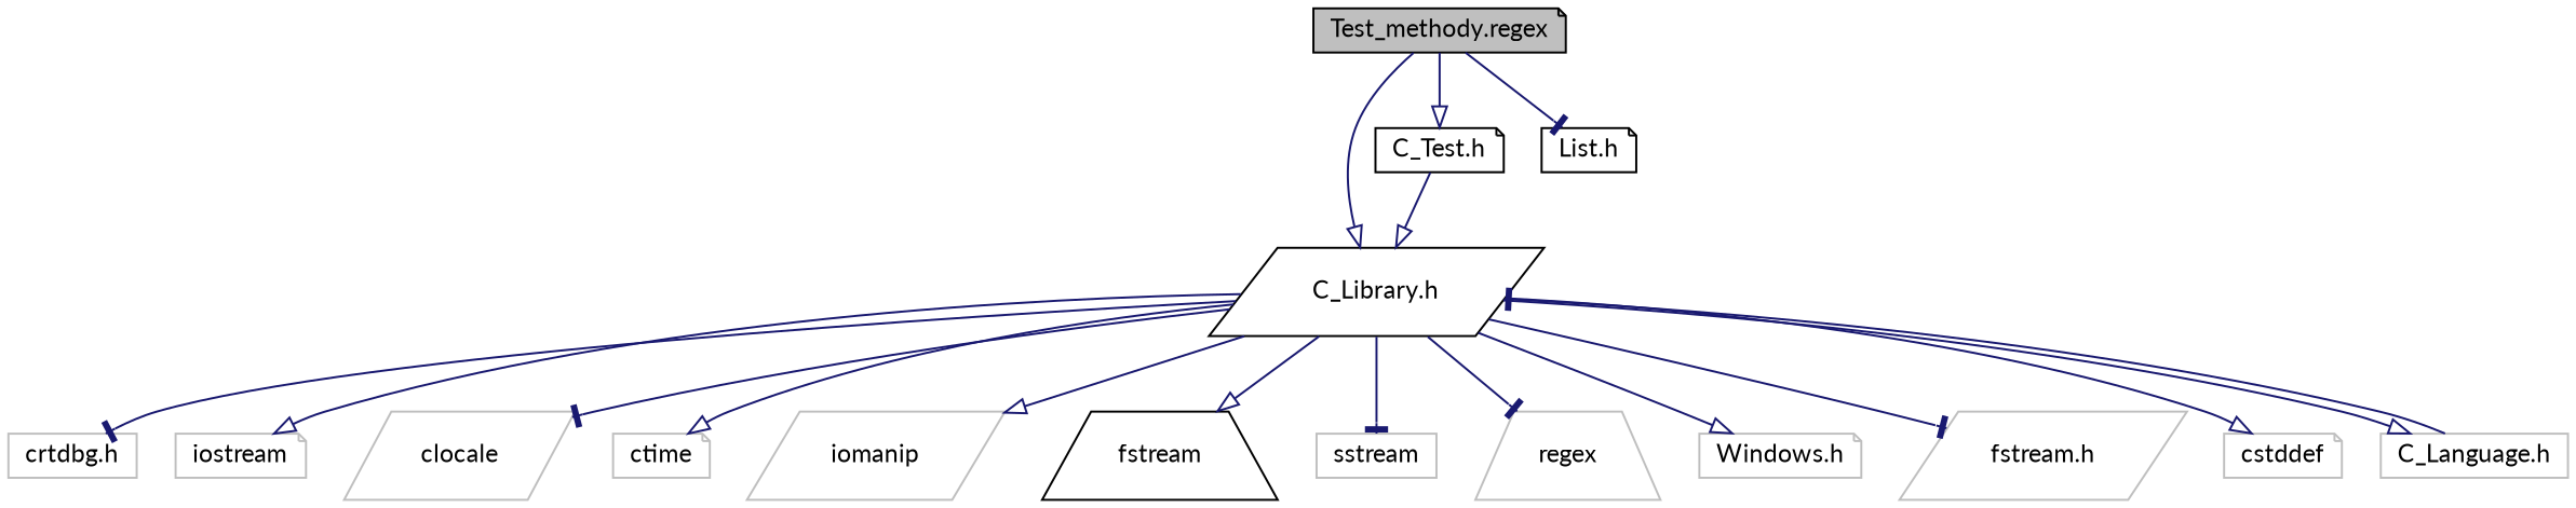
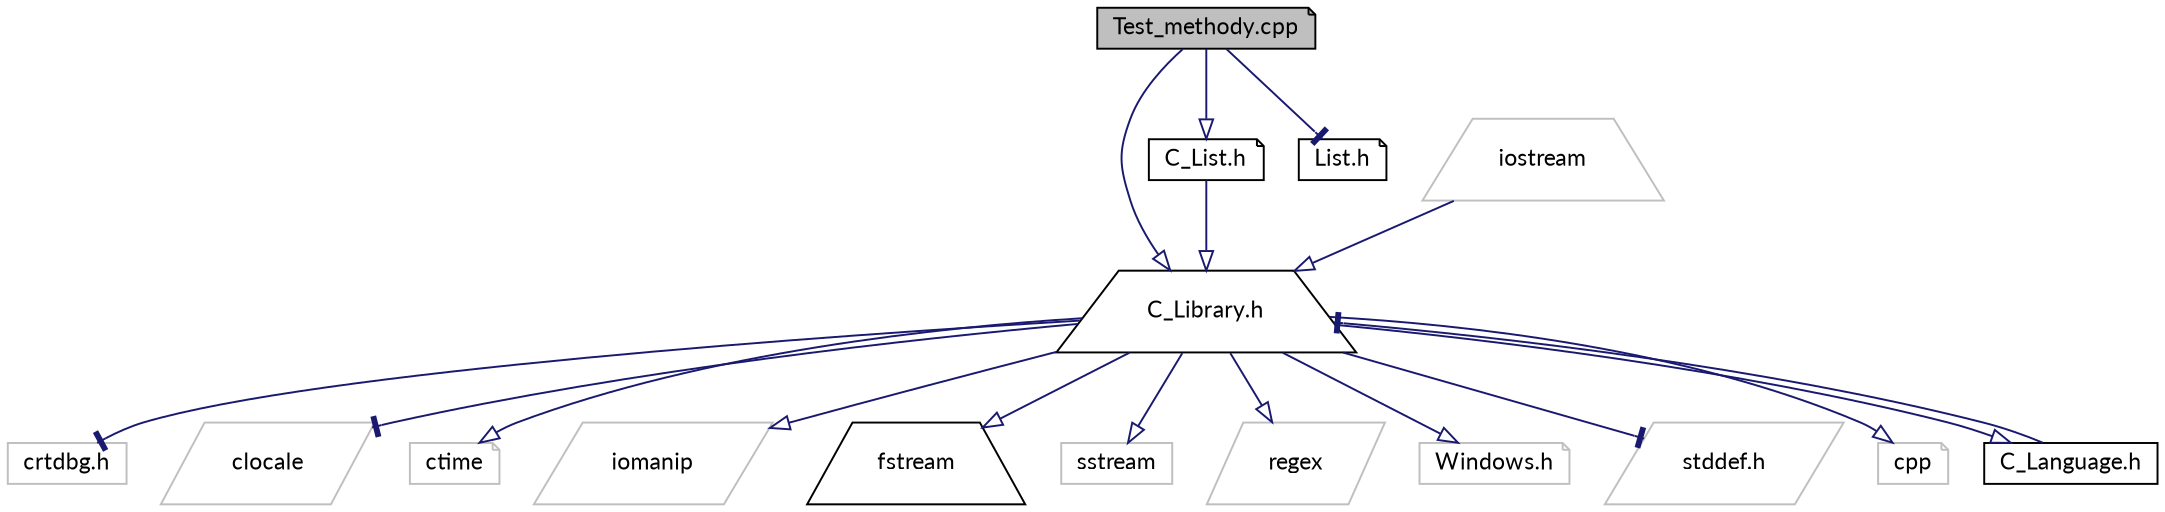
  digraph {
    fontname=Lato
    node [color=grey75 fillcolor=white fontname=Lato fontsize=12 shape=note style=filled]
    edge [arrowhead=onormal color=midnightblue fontname=Lato fontsize=12 labelfontname=Helvetica labelfontsize=12 style=solid]
-   n1 [color=black fillcolor=grey75 fontcolor=black height=0.2 label="Test_methody.regex" width=0.4]
-   n2 [color=black height=0.2 label="C_Library.h" shape=parallelogram width=0.4]
-   n3 [color=black height=0.2 label="C_Test.h" width=0.4]
+   n1 [color=black fillcolor=grey75 fontcolor=black height=0.2 label="Test_methody.cpp" width=0.4]
+   n2 [color=black height=0.2 label="C_Library.h" shape=trapezium width=0.4]
+   n3 [color=black height=0.2 label="C_List.h" width=0.4]
    n4 [color=black height=0.2 label="List.h" width=0.4]
    n5 [height=0.2 label="crtdbg.h" shape=box width=0.4]
-   n6 [height=0.2 label=iostream width=0.4]
+   n6 [height=0.2 label=iostream shape=trapezium width=0.4]
    n7 [height=0.2 label=clocale shape=parallelogram width=0.4]
    n8 [height=0.2 label=ctime width=0.4]
    n9 [height=0.2 label=iomanip shape=parallelogram width=0.4]
    n10 [color=black height=0.2 label=fstream shape=trapezium width=0.4]
    n11 [height=0.2 label=sstream shape=box width=0.4]
-   n12 [height=0.2 label=regex shape=trapezium width=0.4]
+   n12 [height=0.2 label=regex shape=parallelogram width=0.4]
    n13 [height=0.2 label="Windows.h" width=0.4]
-   n14 [height=0.2 label="fstream.h" shape=parallelogram width=0.4]
-   n15 [height=0.2 label=cstddef width=0.4]
-   n16 [height=0.2 label="C_Language.h" shape=box width=0.4]
+   n14 [height=0.2 label="stddef.h" shape=parallelogram width=0.4]
+   n15 [height=0.2 label=cpp width=0.4]
+   n16 [color=black height=0.2 label="C_Language.h" shape=box width=0.4]
    n1 -> n2
    n1 -> n3
    n1 -> n4 [arrowhead=tee]
    n2 -> n5 [arrowhead=tee]
-   n2 -> n6
+   n6 -> n2
    n2 -> n7 [arrowhead=tee]
    n2 -> n8
    n2 -> n9
    n2 -> n10
-   n2 -> n11 [arrowhead=tee]
-   n2 -> n12 [arrowhead=tee]
+   n2 -> n11
+   n2 -> n12
    n2 -> n13
    n2 -> n14 [arrowhead=tee]
    n2 -> n15
    n2 -> n16
    n3 -> n2
    n16 -> n2 [arrowhead=tee]
  }
